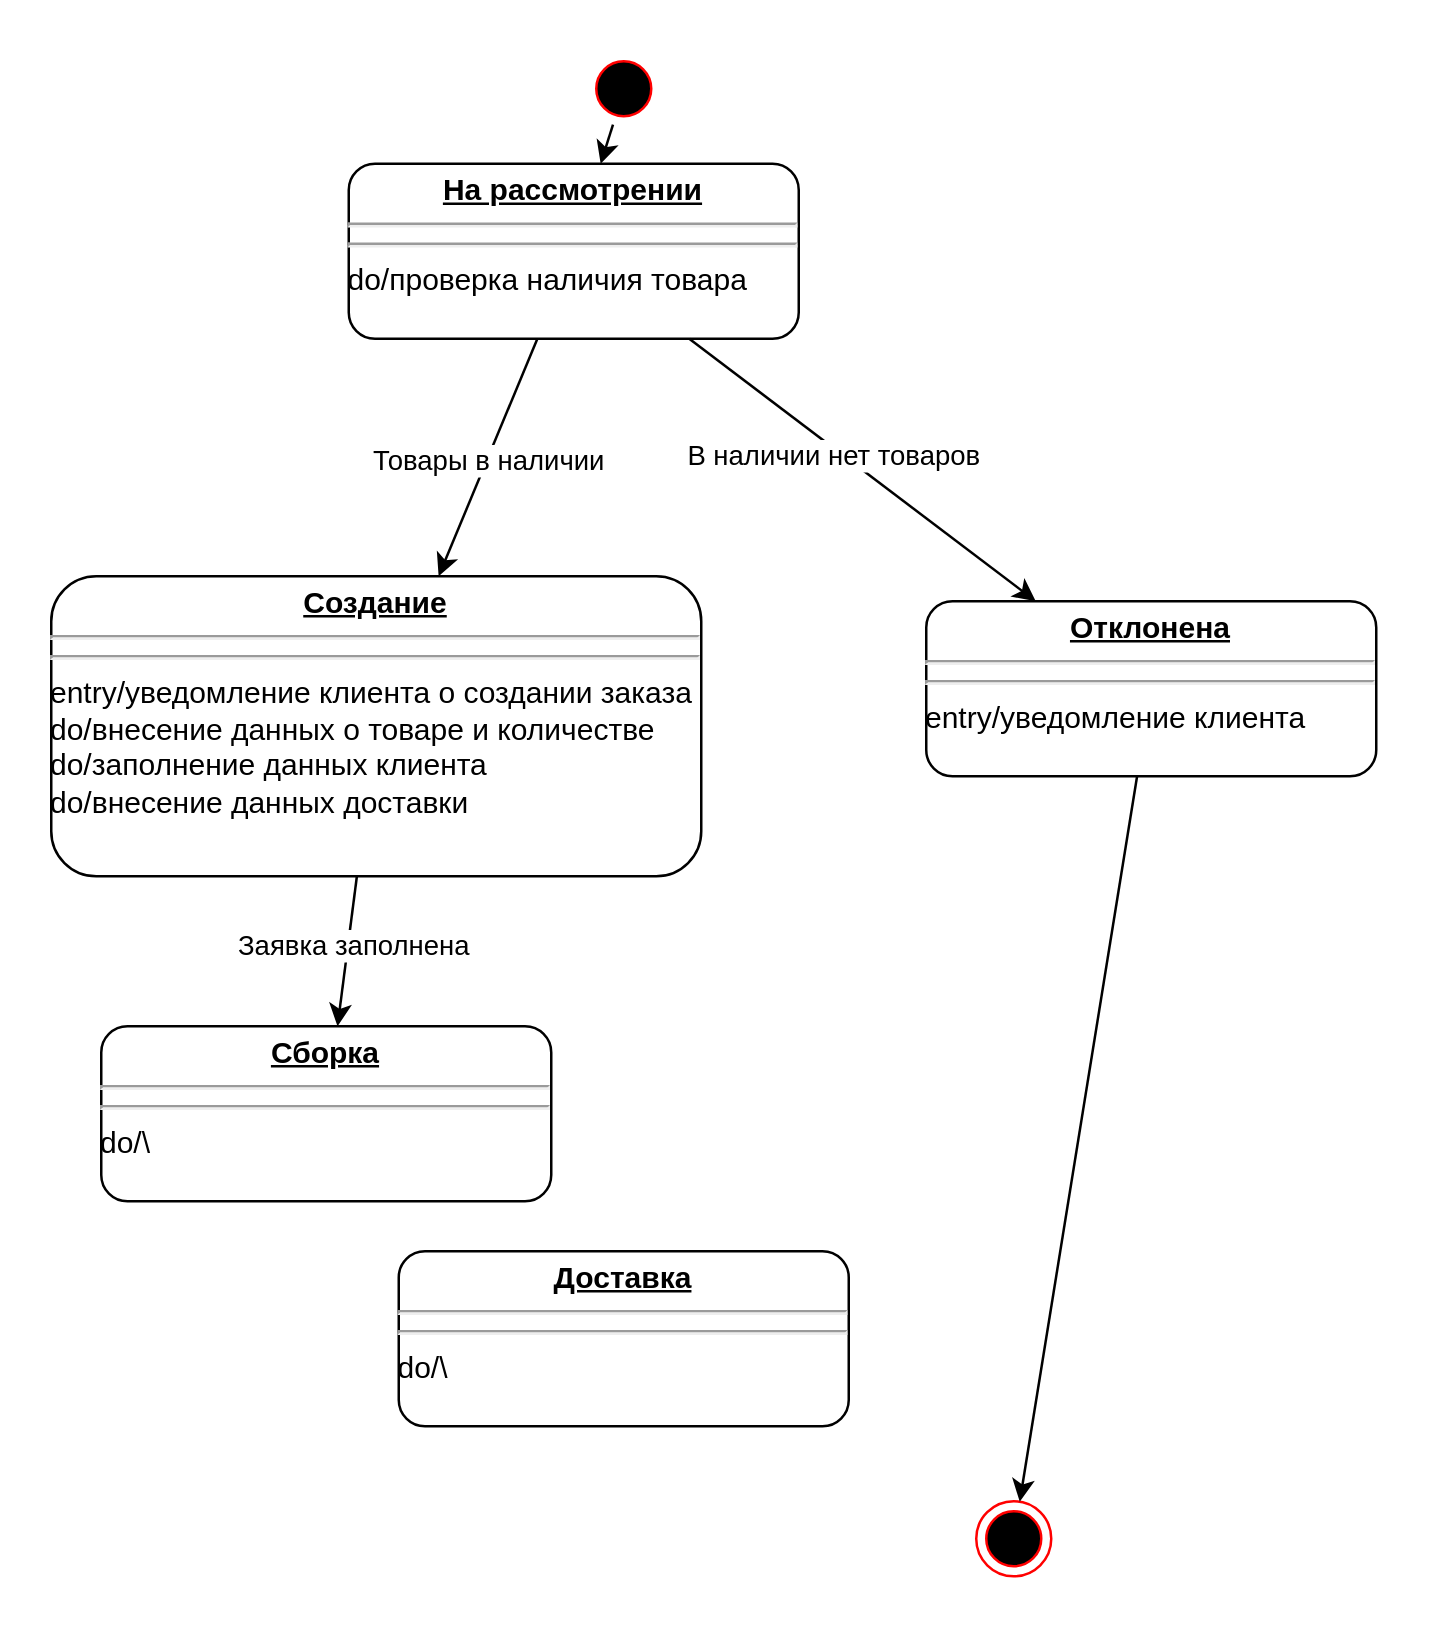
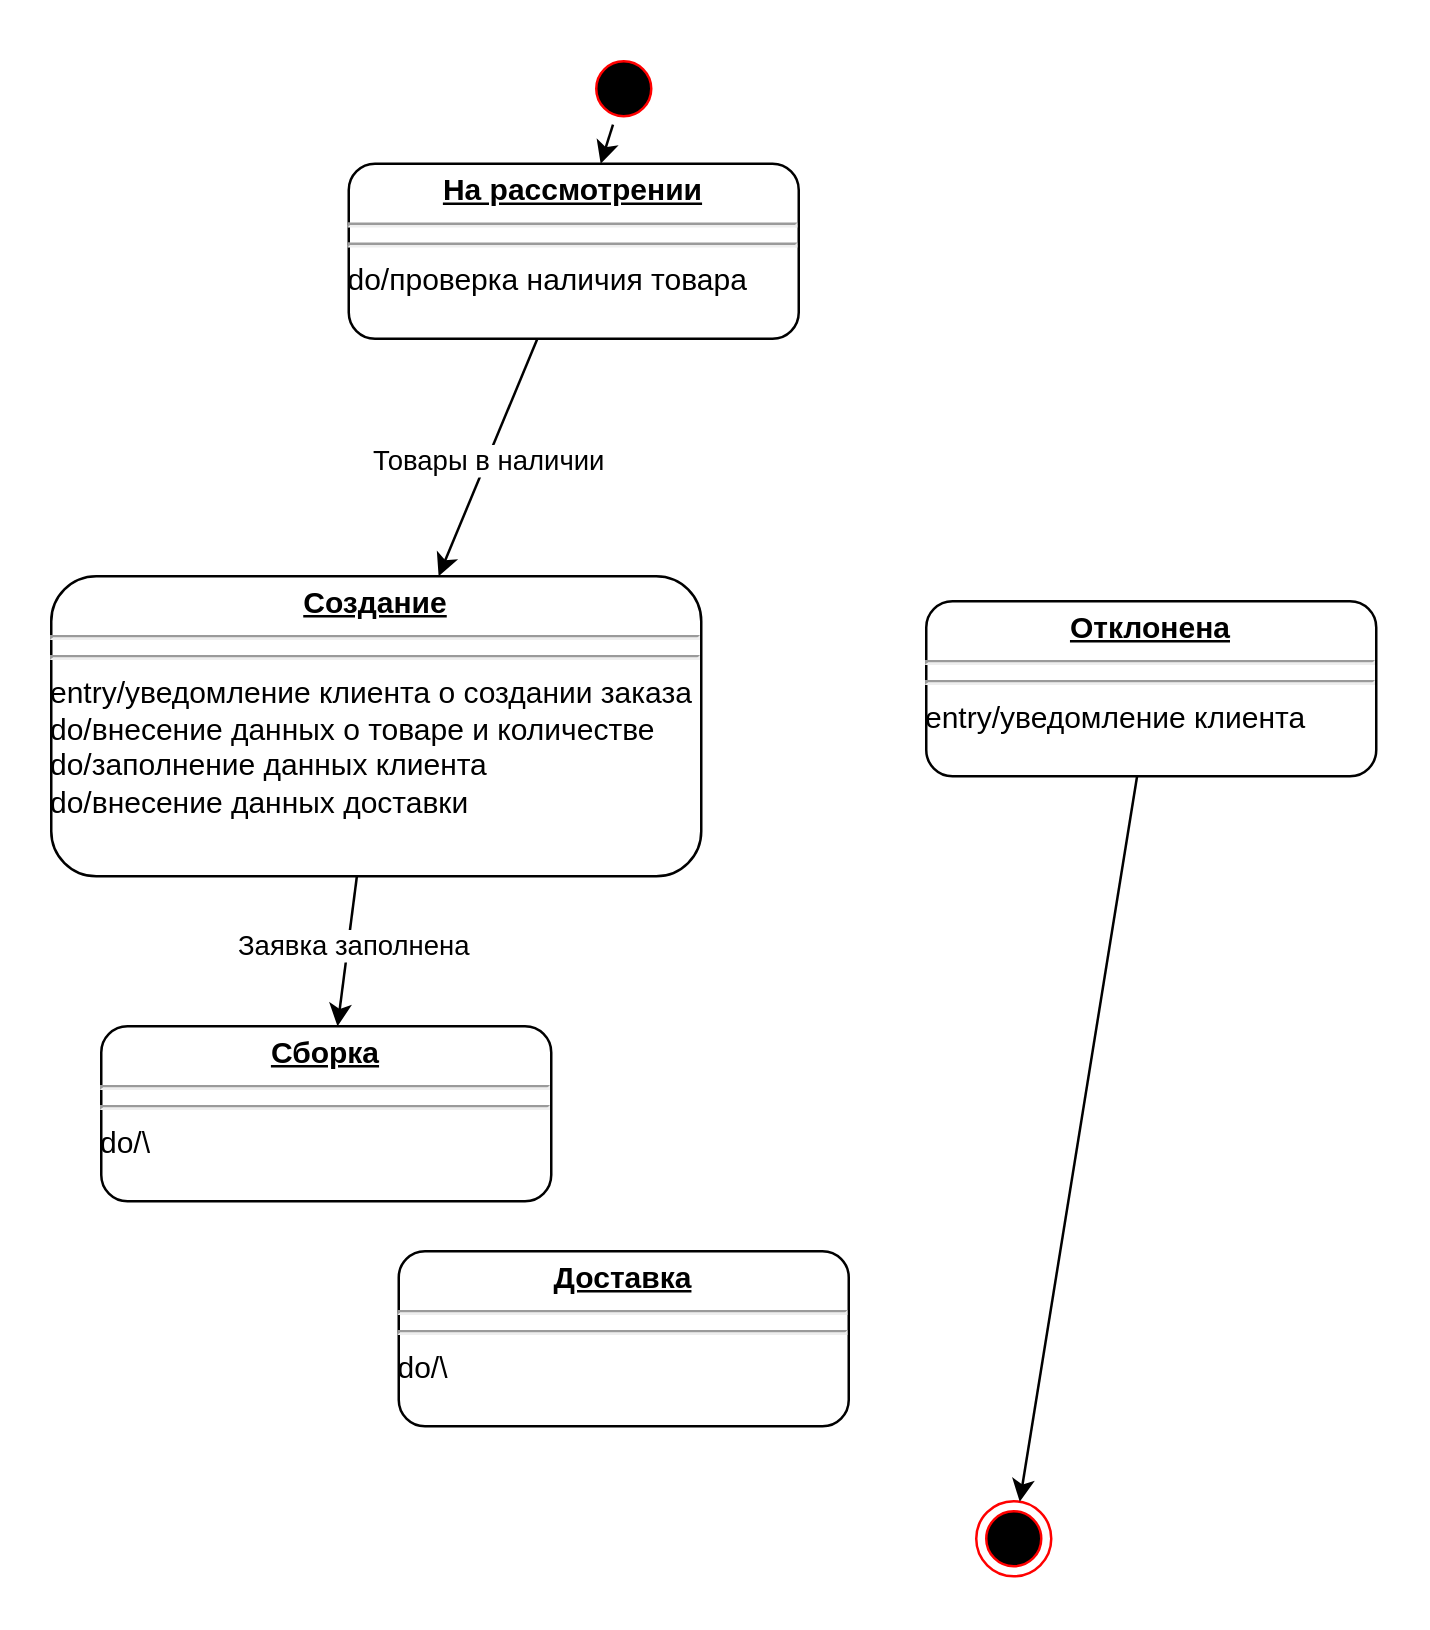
  <mxCell id="0" />
  <mxCell id="1" parent="0" />
  <mxCell id="2" value="&lt;p style=&quot;margin:0px;margin-top:4px;text-align:center;text-decoration:underline;&quot;&gt;&lt;b&gt;На рассмотрении&lt;/b&gt;&lt;/p&gt;&lt;hr&gt;&lt;hr&gt;&lt;div style=&quot;&quot;&gt;&lt;span style=&quot;background-color: initial;&quot;&gt;do/проверка наличия товара&lt;/span&gt;&lt;/div&gt;" style="verticalAlign=top;align=left;overflow=fill;html=1;whiteSpace=wrap;rounded=1;container=0;recursiveResize=1;expand=1;strokeWidth=1;" vertex="1" parent="1"><mxGeometry x="139" y="65" width="180" height="70" as="geometry" /></mxCell>
  <mxCell id="3" value="" style="ellipse;html=1;shape=startState;fillColor=#000000;strokeColor=#ff0000;" vertex="1" parent="1"><mxGeometry x="234" y="20" width="30" height="30" as="geometry" /></mxCell>
  <mxCell id="4" value="" style="ellipse;html=1;shape=endState;fillColor=#000000;strokeColor=#ff0000;" vertex="1" parent="1"><mxGeometry x="390" y="600" width="30" height="30" as="geometry" /></mxCell>
  <mxCell id="5" value="" style="endArrow=classic;html=1;rounded=0;" edge="1" parent="1" source="3" target="2"><mxGeometry width="50" height="50" relative="1" as="geometry"><mxPoint x="275" y="140" as="sourcePoint" /><mxPoint x="325" y="90" as="targetPoint" /></mxGeometry></mxCell>
  <mxCell id="6" value="&lt;p style=&quot;margin:0px;margin-top:4px;text-align:center;text-decoration:underline;&quot;&gt;&lt;b&gt;Доставка&lt;/b&gt;&lt;/p&gt;&lt;hr&gt;&lt;hr&gt;&lt;div style=&quot;&quot;&gt;&lt;span style=&quot;background-color: initial;&quot;&gt;do/\&lt;/span&gt;&lt;/div&gt;" style="verticalAlign=top;align=left;overflow=fill;html=1;whiteSpace=wrap;rounded=1;container=0;recursiveResize=1;expand=1;strokeWidth=1;" vertex="1" parent="1"><mxGeometry x="159" y="500" width="180" height="70" as="geometry" /></mxCell>
  <mxCell id="7" value="&lt;p style=&quot;margin:0px;margin-top:4px;text-align:center;text-decoration:underline;&quot;&gt;&lt;b&gt;Сборка&lt;/b&gt;&lt;/p&gt;&lt;hr&gt;&lt;hr&gt;&lt;div style=&quot;&quot;&gt;&lt;span style=&quot;background-color: initial;&quot;&gt;do/\&lt;/span&gt;&lt;/div&gt;" style="verticalAlign=top;align=left;overflow=fill;html=1;whiteSpace=wrap;rounded=1;container=0;recursiveResize=1;expand=1;strokeWidth=1;" vertex="1" parent="1"><mxGeometry x="40" y="410" width="180" height="70" as="geometry" /></mxCell>
  <mxCell id="8" value="&lt;p style=&quot;margin:0px;margin-top:4px;text-align:center;text-decoration:underline;&quot;&gt;&lt;b&gt;Создание&lt;/b&gt;&lt;/p&gt;&lt;hr&gt;&lt;hr&gt;&lt;div style=&quot;&quot;&gt;entry/уведомление клиента о создании заказа&lt;/div&gt;&lt;div style=&quot;&quot;&gt;&lt;span style=&quot;background-color: initial;&quot;&gt;do/внесение данных о товаре и количестве&lt;/span&gt;&lt;/div&gt;&lt;div style=&quot;&quot;&gt;&lt;span style=&quot;background-color: initial;&quot;&gt;do/заполнение данных клиента&lt;/span&gt;&lt;/div&gt;&lt;div style=&quot;&quot;&gt;&lt;span style=&quot;background-color: initial;&quot;&gt;do/внесение данных доставки&lt;/span&gt;&lt;/div&gt;" style="verticalAlign=top;align=left;overflow=fill;html=1;whiteSpace=wrap;rounded=1;container=0;recursiveResize=1;expand=1;strokeWidth=1;" vertex="1" parent="1"><mxGeometry x="20" y="230" width="260" height="120" as="geometry" /></mxCell>
  <mxCell id="9" value="" style="endArrow=classic;html=1;rounded=0;" edge="1" parent="1" source="2" target="8"><mxGeometry width="50" height="50" relative="1" as="geometry"><mxPoint x="20" y="140" as="sourcePoint" /><mxPoint x="70" y="90" as="targetPoint" /></mxGeometry></mxCell>
  <mxCell id="10" value="Товары в наличии" style="edgeLabel;html=1;align=center;verticalAlign=middle;resizable=0;points=[];" vertex="1" connectable="0" parent="9"><mxGeometry x="0.006" relative="1" as="geometry"><mxPoint as="offset" /></mxGeometry></mxCell>
  <mxCell id="11" value="&lt;p style=&quot;margin:0px;margin-top:4px;text-align:center;text-decoration:underline;&quot;&gt;&lt;b&gt;Отклонена&lt;/b&gt;&lt;/p&gt;&lt;hr&gt;&lt;hr&gt;&lt;div style=&quot;&quot;&gt;&lt;span style=&quot;background-color: initial;&quot;&gt;entry/уведомление клиента&lt;/span&gt;&lt;/div&gt;" style="verticalAlign=top;align=left;overflow=fill;html=1;whiteSpace=wrap;rounded=1;container=0;recursiveResize=1;expand=1;strokeWidth=1;" vertex="1" parent="1"><mxGeometry x="370" y="240" width="180" height="70" as="geometry" /></mxCell>
- <mxCell id="12" value="" style="endArrow=classic;html=1;rounded=0;" edge="1" parent="1" source="2" target="11"><mxGeometry width="50" height="50" relative="1" as="geometry"><mxPoint x="160" y="350" as="sourcePoint" /><mxPoint x="210" y="300" as="targetPoint" /></mxGeometry></mxCell>
- <mxCell id="13" value="В наличии нет товаров" style="edgeLabel;html=1;align=center;verticalAlign=middle;resizable=0;points=[];" vertex="1" connectable="0" parent="12"><mxGeometry x="-0.152" y="-2" relative="1" as="geometry"><mxPoint as="offset" /></mxGeometry></mxCell>
  <mxCell id="14" value="" style="endArrow=classic;html=1;rounded=0;" edge="1" parent="1" source="11" target="4"><mxGeometry width="50" height="50" relative="1" as="geometry"><mxPoint x="150" y="390" as="sourcePoint" /><mxPoint x="200" y="340" as="targetPoint" /></mxGeometry></mxCell>
  <mxCell id="15" value="" style="endArrow=classic;html=1;rounded=0;" edge="1" parent="1" source="8" target="7"><mxGeometry width="50" height="50" relative="1" as="geometry"><mxPoint x="-40" y="350" as="sourcePoint" /><mxPoint x="10" y="300" as="targetPoint" /></mxGeometry></mxCell>
  <mxCell id="16" value="Заявка заполнена" style="edgeLabel;html=1;align=center;verticalAlign=middle;resizable=0;points=[];" vertex="1" connectable="0" parent="15"><mxGeometry x="-0.114" y="2" relative="1" as="geometry"><mxPoint as="offset" /></mxGeometry></mxCell>
